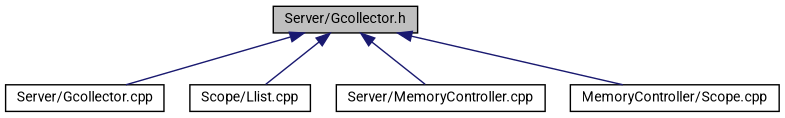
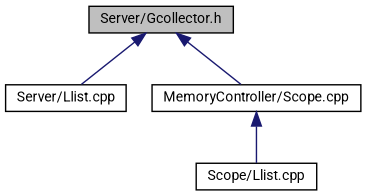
  digraph {
    fontname=Roboto
    node [color=black fillcolor=white fontname=Roboto fontsize=10 shape=record style=filled]
    edge [color=midnightblue dir=back fontname=Roboto fontsize=10 labelfontname=Helvetica labelfontsize=10 style=solid]
    n1 [fillcolor=grey75 fontcolor=black height=0.2 label="Server/Gcollector.h" width=0.4]
-   n2 [height=0.2 label="Server/Gcollector.cpp" width=0.4]
+   n2 [height=0.2 label="Server/Llist.cpp" width=0.4]
    n3 [height=0.2 label="Scope/Llist.cpp" width=0.4]
-   n4 [height=0.2 label="Server/MemoryController.cpp" width=0.4]
    n5 [height=0.2 label="MemoryController/Scope.cpp" width=0.4]
    n1 -> n2
-   n1 -> n3
-   n1 -> n4
+   n5 -> n3
    n1 -> n5
  }
